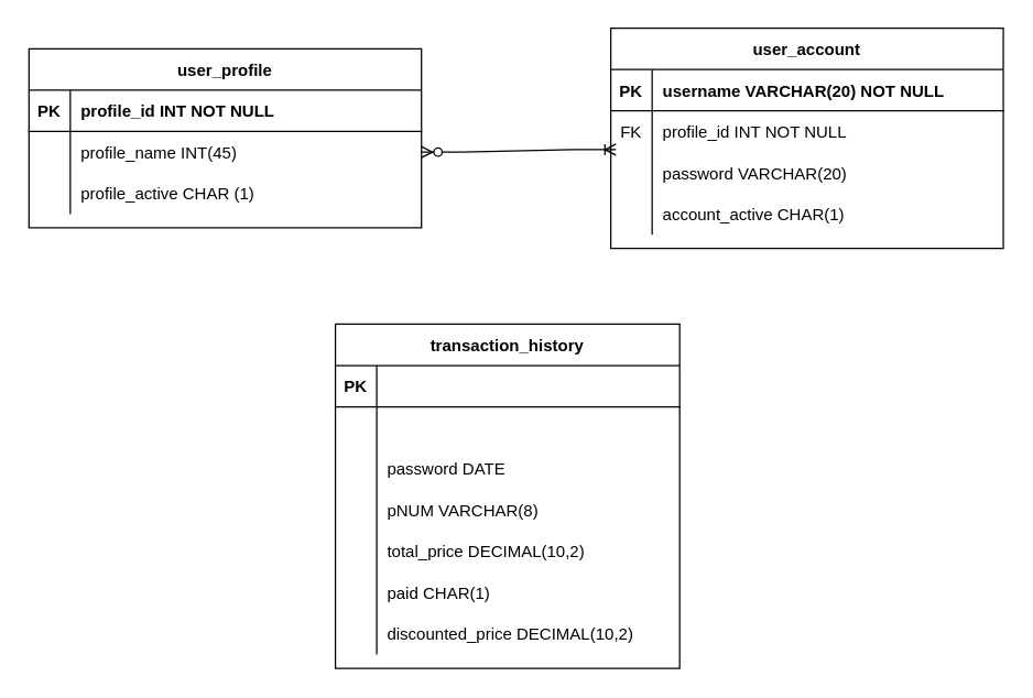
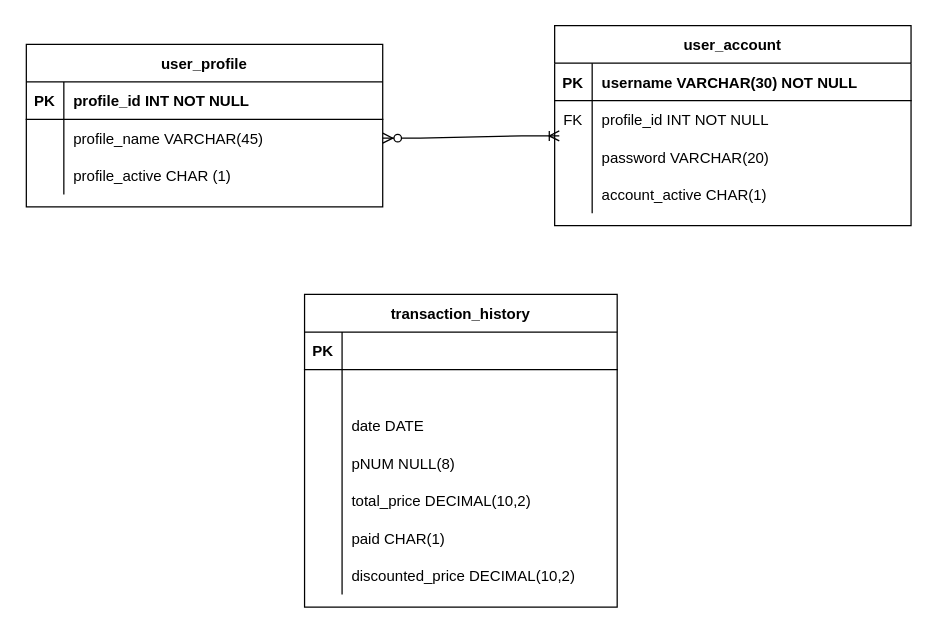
  <mxCell id="0" />
  <mxCell id="1" parent="0" />
  <mxCell id="2" value="" style="edgeStyle=entityRelationEdgeStyle;fontSize=12;html=1;endArrow=ERoneToMany;startArrow=ERzeroToMany;rounded=0;exitX=1;exitY=0.5;exitDx=0;exitDy=0;entryX=0.013;entryY=-0.06;entryDx=0;entryDy=0;entryPerimeter=0;" parent="1" source="7" target="20" edge="1"><mxGeometry width="100" height="100" relative="1" as="geometry"><mxPoint x="301.315" y="116.61" as="sourcePoint" /><mxPoint x="435.5" y="120" as="targetPoint" /></mxGeometry></mxCell>
  <mxCell id="3" value="user_profile" style="shape=table;startSize=30;container=1;collapsible=1;childLayout=tableLayout;fixedRows=1;rowLines=0;fontStyle=1;align=center;resizeLast=1;" parent="1" vertex="1"><mxGeometry x="20.5" y="35" width="285" height="130" as="geometry" /></mxCell>
  <mxCell id="4" value="" style="shape=tableRow;horizontal=0;startSize=0;swimlaneHead=0;swimlaneBody=0;fillColor=none;collapsible=0;dropTarget=0;points=[[0,0.5],[1,0.5]];portConstraint=eastwest;top=0;left=0;right=0;bottom=1;" parent="3" vertex="1"><mxGeometry y="30" width="285" height="30" as="geometry" /></mxCell>
  <mxCell id="5" value="PK" style="shape=partialRectangle;connectable=0;fillColor=none;top=0;left=0;bottom=0;right=0;fontStyle=1;overflow=hidden;" parent="4" vertex="1"><mxGeometry width="30" height="30" as="geometry"><mxRectangle width="30" height="30" as="alternateBounds" /></mxGeometry></mxCell>
  <mxCell id="6" value="profile_id INT NOT NULL" style="shape=partialRectangle;connectable=0;fillColor=none;top=0;left=0;bottom=0;right=0;align=left;spacingLeft=6;fontStyle=1;overflow=hidden;" parent="4" vertex="1"><mxGeometry x="30" width="255" height="30" as="geometry"><mxRectangle width="255" height="30" as="alternateBounds" /></mxGeometry></mxCell>
  <mxCell id="7" value="" style="shape=tableRow;horizontal=0;startSize=0;swimlaneHead=0;swimlaneBody=0;fillColor=none;collapsible=0;dropTarget=0;points=[[0,0.5],[1,0.5]];portConstraint=eastwest;top=0;left=0;right=0;bottom=0;" parent="3" vertex="1"><mxGeometry y="60" width="285" height="30" as="geometry" /></mxCell>
  <mxCell id="8" value="" style="shape=partialRectangle;connectable=0;fillColor=none;top=0;left=0;bottom=0;right=0;editable=1;overflow=hidden;" parent="7" vertex="1"><mxGeometry width="30" height="30" as="geometry"><mxRectangle width="30" height="30" as="alternateBounds" /></mxGeometry></mxCell>
- <mxCell id="9" value="profile_name INT(45)   " style="shape=partialRectangle;connectable=0;fillColor=none;top=0;left=0;bottom=0;right=0;align=left;spacingLeft=6;overflow=hidden;" parent="7" vertex="1"><mxGeometry x="30" width="255" height="30" as="geometry"><mxRectangle width="255" height="30" as="alternateBounds" /></mxGeometry></mxCell>
+ <mxCell id="9" value="profile_name VARCHAR(45)   " style="shape=partialRectangle;connectable=0;fillColor=none;top=0;left=0;bottom=0;right=0;align=left;spacingLeft=6;overflow=hidden;" parent="7" vertex="1"><mxGeometry x="30" width="255" height="30" as="geometry"><mxRectangle width="255" height="30" as="alternateBounds" /></mxGeometry></mxCell>
  <mxCell id="10" value="" style="shape=tableRow;horizontal=0;startSize=0;swimlaneHead=0;swimlaneBody=0;fillColor=none;collapsible=0;dropTarget=0;points=[[0,0.5],[1,0.5]];portConstraint=eastwest;top=0;left=0;right=0;bottom=0;" parent="3" vertex="1"><mxGeometry y="90" width="285" height="30" as="geometry" /></mxCell>
  <mxCell id="11" value="" style="shape=partialRectangle;connectable=0;fillColor=none;top=0;left=0;bottom=0;right=0;editable=1;overflow=hidden;" parent="10" vertex="1"><mxGeometry width="30" height="30" as="geometry"><mxRectangle width="30" height="30" as="alternateBounds" /></mxGeometry></mxCell>
  <mxCell id="12" value="profile_active CHAR (1)" style="shape=partialRectangle;connectable=0;fillColor=none;top=0;left=0;bottom=0;right=0;align=left;spacingLeft=6;overflow=hidden;" parent="10" vertex="1"><mxGeometry x="30" width="255" height="30" as="geometry"><mxRectangle width="255" height="30" as="alternateBounds" /></mxGeometry></mxCell>
  <mxCell id="13" value="user_account" style="shape=table;startSize=30;container=1;collapsible=1;childLayout=tableLayout;fixedRows=1;rowLines=0;fontStyle=1;align=center;resizeLast=1;" parent="1" vertex="1"><mxGeometry x="443" y="20" width="285" height="160" as="geometry" /></mxCell>
  <mxCell id="14" value="" style="shape=tableRow;horizontal=0;startSize=0;swimlaneHead=0;swimlaneBody=0;fillColor=none;collapsible=0;dropTarget=0;points=[[0,0.5],[1,0.5]];portConstraint=eastwest;top=0;left=0;right=0;bottom=1;" parent="13" vertex="1"><mxGeometry y="30" width="285" height="30" as="geometry" /></mxCell>
  <mxCell id="15" value="PK" style="shape=partialRectangle;connectable=0;fillColor=none;top=0;left=0;bottom=0;right=0;fontStyle=1;overflow=hidden;" parent="14" vertex="1"><mxGeometry width="30" height="30" as="geometry"><mxRectangle width="30" height="30" as="alternateBounds" /></mxGeometry></mxCell>
- <mxCell id="16" value="username VARCHAR(20) NOT NULL" style="shape=partialRectangle;connectable=0;fillColor=none;top=0;left=0;bottom=0;right=0;align=left;spacingLeft=6;fontStyle=1;overflow=hidden;" parent="14" vertex="1"><mxGeometry x="30" width="255" height="30" as="geometry"><mxRectangle width="255" height="30" as="alternateBounds" /></mxGeometry></mxCell>
+ <mxCell id="16" value="username VARCHAR(30) NOT NULL" style="shape=partialRectangle;connectable=0;fillColor=none;top=0;left=0;bottom=0;right=0;align=left;spacingLeft=6;fontStyle=1;overflow=hidden;" parent="14" vertex="1"><mxGeometry x="30" width="255" height="30" as="geometry"><mxRectangle width="255" height="30" as="alternateBounds" /></mxGeometry></mxCell>
  <mxCell id="17" value="" style="shape=tableRow;horizontal=0;startSize=0;swimlaneHead=0;swimlaneBody=0;fillColor=none;collapsible=0;dropTarget=0;points=[[0,0.5],[1,0.5]];portConstraint=eastwest;top=0;left=0;right=0;bottom=0;" parent="13" vertex="1"><mxGeometry y="60" width="285" height="30" as="geometry" /></mxCell>
  <mxCell id="18" value="FK" style="shape=partialRectangle;connectable=0;fillColor=none;top=0;left=0;bottom=0;right=0;fontStyle=0;overflow=hidden;" parent="17" vertex="1"><mxGeometry width="30" height="30" as="geometry"><mxRectangle width="30" height="30" as="alternateBounds" /></mxGeometry></mxCell>
  <mxCell id="19" value="profile_id INT NOT NULL" style="shape=partialRectangle;connectable=0;fillColor=none;top=0;left=0;bottom=0;right=0;align=left;spacingLeft=6;fontStyle=0;overflow=hidden;" parent="17" vertex="1"><mxGeometry x="30" width="255" height="30" as="geometry"><mxRectangle width="255" height="30" as="alternateBounds" /></mxGeometry></mxCell>
  <mxCell id="20" value="" style="shape=tableRow;horizontal=0;startSize=0;swimlaneHead=0;swimlaneBody=0;fillColor=none;collapsible=0;dropTarget=0;points=[[0,0.5],[1,0.5]];portConstraint=eastwest;top=0;left=0;right=0;bottom=0;" parent="13" vertex="1"><mxGeometry y="90" width="285" height="30" as="geometry" /></mxCell>
  <mxCell id="21" value="" style="shape=partialRectangle;connectable=0;fillColor=none;top=0;left=0;bottom=0;right=0;editable=1;overflow=hidden;" parent="20" vertex="1"><mxGeometry width="30" height="30" as="geometry"><mxRectangle width="30" height="30" as="alternateBounds" /></mxGeometry></mxCell>
  <mxCell id="22" value="password VARCHAR(20)" style="shape=partialRectangle;connectable=0;fillColor=none;top=0;left=0;bottom=0;right=0;align=left;spacingLeft=6;overflow=hidden;" parent="20" vertex="1"><mxGeometry x="30" width="255" height="30" as="geometry"><mxRectangle width="255" height="30" as="alternateBounds" /></mxGeometry></mxCell>
  <mxCell id="23" value="" style="shape=tableRow;horizontal=0;startSize=0;swimlaneHead=0;swimlaneBody=0;fillColor=none;collapsible=0;dropTarget=0;points=[[0,0.5],[1,0.5]];portConstraint=eastwest;top=0;left=0;right=0;bottom=0;" parent="13" vertex="1"><mxGeometry y="120" width="285" height="30" as="geometry" /></mxCell>
  <mxCell id="24" value="" style="shape=partialRectangle;connectable=0;fillColor=none;top=0;left=0;bottom=0;right=0;editable=1;overflow=hidden;" parent="23" vertex="1"><mxGeometry width="30" height="30" as="geometry"><mxRectangle width="30" height="30" as="alternateBounds" /></mxGeometry></mxCell>
  <mxCell id="25" value="account_active CHAR(1)" style="shape=partialRectangle;connectable=0;fillColor=none;top=0;left=0;bottom=0;right=0;align=left;spacingLeft=6;overflow=hidden;" parent="23" vertex="1"><mxGeometry x="30" width="255" height="30" as="geometry"><mxRectangle width="255" height="30" as="alternateBounds" /></mxGeometry></mxCell>
  <mxCell id="26" value="transaction_history" style="shape=table;startSize=30;container=1;collapsible=1;childLayout=tableLayout;fixedRows=1;rowLines=0;fontStyle=1;align=center;resizeLast=1;" vertex="1" parent="1"><mxGeometry x="243" y="235" width="250" height="250" as="geometry" /></mxCell>
  <mxCell id="27" value="" style="shape=partialRectangle;collapsible=0;dropTarget=0;pointerEvents=0;fillColor=none;points=[[0,0.5],[1,0.5]];portConstraint=eastwest;top=0;left=0;right=0;bottom=1;" vertex="1" parent="26"><mxGeometry y="30" width="250" height="30" as="geometry" /></mxCell>
  <mxCell id="28" value="PK" style="shape=partialRectangle;overflow=hidden;connectable=0;fillColor=none;top=0;left=0;bottom=0;right=0;fontStyle=1;" vertex="1" parent="27"><mxGeometry width="30" height="30" as="geometry"><mxRectangle width="30" height="30" as="alternateBounds" /></mxGeometry></mxCell>
  <mxCell id="29" value="" style="shape=partialRectangle;collapsible=0;dropTarget=0;pointerEvents=0;fillColor=none;points=[[0,0.5],[1,0.5]];portConstraint=eastwest;top=0;left=0;right=0;bottom=0;" vertex="1" parent="26"><mxGeometry y="60" width="250" height="30" as="geometry" /></mxCell>
  <mxCell id="30" value="" style="shape=partialRectangle;overflow=hidden;connectable=0;fillColor=none;top=0;left=0;bottom=0;right=0;" vertex="1" parent="29"><mxGeometry width="30" height="30" as="geometry"><mxRectangle width="30" height="30" as="alternateBounds" /></mxGeometry></mxCell>
  <mxCell id="31" value="" style="shape=tableRow;horizontal=0;startSize=0;swimlaneHead=0;swimlaneBody=0;fillColor=none;collapsible=0;dropTarget=0;points=[[0,0.5],[1,0.5]];portConstraint=eastwest;top=0;left=0;right=0;bottom=0;" vertex="1" parent="26"><mxGeometry y="90" width="250" height="30" as="geometry" /></mxCell>
  <mxCell id="32" value="" style="shape=partialRectangle;connectable=0;fillColor=none;top=0;left=0;bottom=0;right=0;editable=1;overflow=hidden;" vertex="1" parent="31"><mxGeometry width="30" height="30" as="geometry"><mxRectangle width="30" height="30" as="alternateBounds" /></mxGeometry></mxCell>
- <mxCell id="33" value="password DATE" style="shape=partialRectangle;connectable=0;fillColor=none;top=0;left=0;bottom=0;right=0;align=left;spacingLeft=6;overflow=hidden;" vertex="1" parent="31"><mxGeometry x="30" width="220" height="30" as="geometry"><mxRectangle width="220" height="30" as="alternateBounds" /></mxGeometry></mxCell>
+ <mxCell id="33" value="date DATE" style="shape=partialRectangle;connectable=0;fillColor=none;top=0;left=0;bottom=0;right=0;align=left;spacingLeft=6;overflow=hidden;" vertex="1" parent="31"><mxGeometry x="30" width="220" height="30" as="geometry"><mxRectangle width="220" height="30" as="alternateBounds" /></mxGeometry></mxCell>
  <mxCell id="34" value="" style="shape=tableRow;horizontal=0;startSize=0;swimlaneHead=0;swimlaneBody=0;fillColor=none;collapsible=0;dropTarget=0;points=[[0,0.5],[1,0.5]];portConstraint=eastwest;top=0;left=0;right=0;bottom=0;" vertex="1" parent="26"><mxGeometry y="120" width="250" height="30" as="geometry" /></mxCell>
  <mxCell id="35" value="" style="shape=partialRectangle;connectable=0;fillColor=none;top=0;left=0;bottom=0;right=0;editable=1;overflow=hidden;" vertex="1" parent="34"><mxGeometry width="30" height="30" as="geometry"><mxRectangle width="30" height="30" as="alternateBounds" /></mxGeometry></mxCell>
- <mxCell id="36" value="pNUM VARCHAR(8)" style="shape=partialRectangle;connectable=0;fillColor=none;top=0;left=0;bottom=0;right=0;align=left;spacingLeft=6;overflow=hidden;" vertex="1" parent="34"><mxGeometry x="30" width="220" height="30" as="geometry"><mxRectangle width="220" height="30" as="alternateBounds" /></mxGeometry></mxCell>
+ <mxCell id="36" value="pNUM NULL(8)" style="shape=partialRectangle;connectable=0;fillColor=none;top=0;left=0;bottom=0;right=0;align=left;spacingLeft=6;overflow=hidden;" vertex="1" parent="34"><mxGeometry x="30" width="220" height="30" as="geometry"><mxRectangle width="220" height="30" as="alternateBounds" /></mxGeometry></mxCell>
  <mxCell id="37" value="" style="shape=tableRow;horizontal=0;startSize=0;swimlaneHead=0;swimlaneBody=0;fillColor=none;collapsible=0;dropTarget=0;points=[[0,0.5],[1,0.5]];portConstraint=eastwest;top=0;left=0;right=0;bottom=0;" vertex="1" parent="26"><mxGeometry y="150" width="250" height="30" as="geometry" /></mxCell>
  <mxCell id="38" value="" style="shape=partialRectangle;connectable=0;fillColor=none;top=0;left=0;bottom=0;right=0;editable=1;overflow=hidden;" vertex="1" parent="37"><mxGeometry width="30" height="30" as="geometry"><mxRectangle width="30" height="30" as="alternateBounds" /></mxGeometry></mxCell>
  <mxCell id="39" value="total_price DECIMAL(10,2)" style="shape=partialRectangle;connectable=0;fillColor=none;top=0;left=0;bottom=0;right=0;align=left;spacingLeft=6;overflow=hidden;" vertex="1" parent="37"><mxGeometry x="30" width="220" height="30" as="geometry"><mxRectangle width="220" height="30" as="alternateBounds" /></mxGeometry></mxCell>
  <mxCell id="40" value="" style="shape=tableRow;horizontal=0;startSize=0;swimlaneHead=0;swimlaneBody=0;fillColor=none;collapsible=0;dropTarget=0;points=[[0,0.5],[1,0.5]];portConstraint=eastwest;top=0;left=0;right=0;bottom=0;" vertex="1" parent="26"><mxGeometry y="180" width="250" height="30" as="geometry" /></mxCell>
  <mxCell id="41" value="" style="shape=partialRectangle;connectable=0;fillColor=none;top=0;left=0;bottom=0;right=0;editable=1;overflow=hidden;" vertex="1" parent="40"><mxGeometry width="30" height="30" as="geometry"><mxRectangle width="30" height="30" as="alternateBounds" /></mxGeometry></mxCell>
  <mxCell id="42" value="paid CHAR(1)" style="shape=partialRectangle;connectable=0;fillColor=none;top=0;left=0;bottom=0;right=0;align=left;spacingLeft=6;overflow=hidden;" vertex="1" parent="40"><mxGeometry x="30" width="220" height="30" as="geometry"><mxRectangle width="220" height="30" as="alternateBounds" /></mxGeometry></mxCell>
  <mxCell id="43" value="" style="shape=tableRow;horizontal=0;startSize=0;swimlaneHead=0;swimlaneBody=0;fillColor=none;collapsible=0;dropTarget=0;points=[[0,0.5],[1,0.5]];portConstraint=eastwest;top=0;left=0;right=0;bottom=0;" vertex="1" parent="26"><mxGeometry y="210" width="250" height="30" as="geometry" /></mxCell>
  <mxCell id="44" value="" style="shape=partialRectangle;connectable=0;fillColor=none;top=0;left=0;bottom=0;right=0;editable=1;overflow=hidden;" vertex="1" parent="43"><mxGeometry width="30" height="30" as="geometry"><mxRectangle width="30" height="30" as="alternateBounds" /></mxGeometry></mxCell>
  <mxCell id="45" value="discounted_price DECIMAL(10,2)" style="shape=partialRectangle;connectable=0;fillColor=none;top=0;left=0;bottom=0;right=0;align=left;spacingLeft=6;overflow=hidden;" vertex="1" parent="43"><mxGeometry x="30" width="220" height="30" as="geometry"><mxRectangle width="220" height="30" as="alternateBounds" /></mxGeometry></mxCell>
